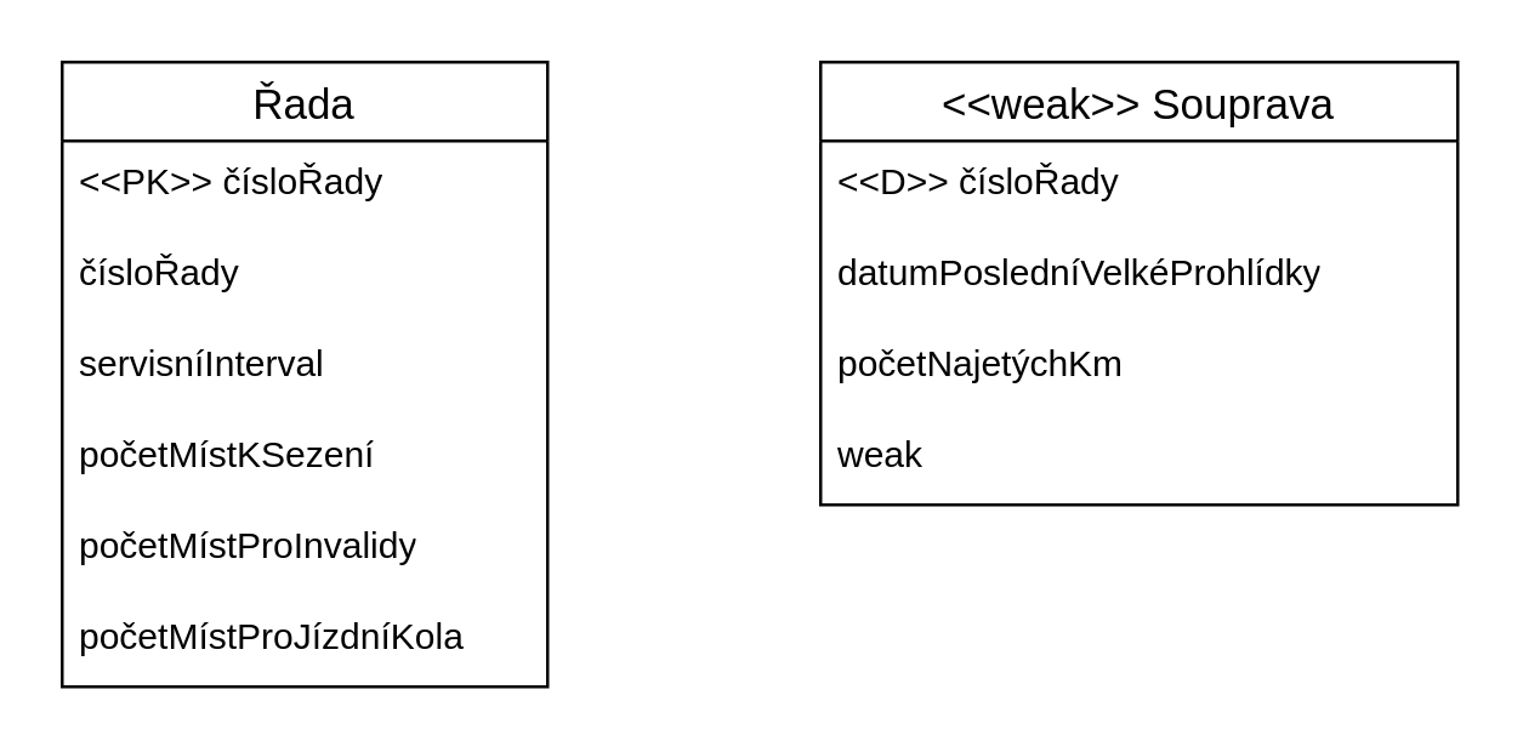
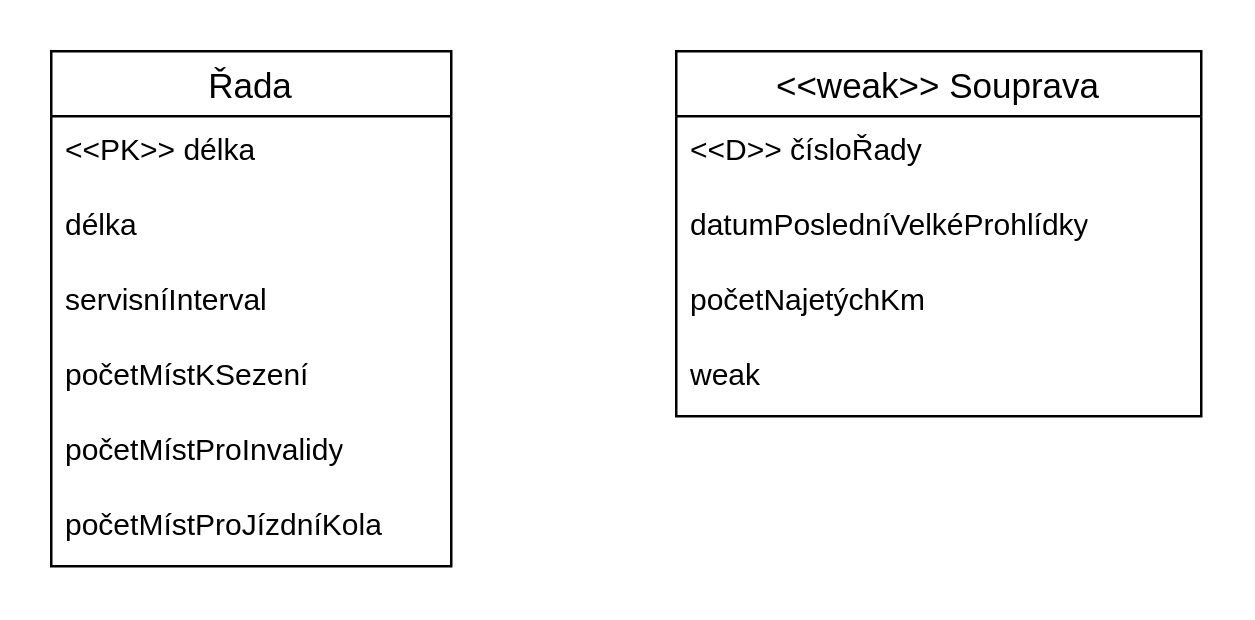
  <mxCell id="0" />
  <mxCell id="1" parent="0" />
  <mxCell id="2" value="Řada" style="swimlane;fontStyle=0;childLayout=stackLayout;horizontal=1;startSize=26;horizontalStack=0;resizeParent=1;resizeParentMax=0;resizeLast=0;collapsible=1;marginBottom=0;align=center;fontSize=14;" vertex="1" parent="1"><mxGeometry x="20" y="20" width="160" height="206" as="geometry" /></mxCell>
- <mxCell id="3" value="&amp;lt;&amp;lt;PK&amp;gt;&amp;gt; čísloŘady" style="text;strokeColor=none;fillColor=none;spacingLeft=4;spacingRight=4;overflow=hidden;rotatable=0;points=[[0,0.5],[1,0.5]];portConstraint=eastwest;fontSize=12;whiteSpace=wrap;html=1;" vertex="1" parent="2"><mxGeometry y="26" width="160" height="30" as="geometry" /></mxCell>
- <mxCell id="4" value="&lt;div&gt;čísloŘady&lt;/div&gt;" style="text;strokeColor=none;fillColor=none;spacingLeft=4;spacingRight=4;overflow=hidden;rotatable=0;points=[[0,0.5],[1,0.5]];portConstraint=eastwest;fontSize=12;whiteSpace=wrap;html=1;" vertex="1" parent="2"><mxGeometry y="56" width="160" height="30" as="geometry" /></mxCell>
+ <mxCell id="3" value="&amp;lt;&amp;lt;PK&amp;gt;&amp;gt; délka" style="text;strokeColor=none;fillColor=none;spacingLeft=4;spacingRight=4;overflow=hidden;rotatable=0;points=[[0,0.5],[1,0.5]];portConstraint=eastwest;fontSize=12;whiteSpace=wrap;html=1;" vertex="1" parent="2"><mxGeometry y="26" width="160" height="30" as="geometry" /></mxCell>
+ <mxCell id="4" value="&lt;div&gt;délka&lt;/div&gt;" style="text;strokeColor=none;fillColor=none;spacingLeft=4;spacingRight=4;overflow=hidden;rotatable=0;points=[[0,0.5],[1,0.5]];portConstraint=eastwest;fontSize=12;whiteSpace=wrap;html=1;" vertex="1" parent="2"><mxGeometry y="56" width="160" height="30" as="geometry" /></mxCell>
  <mxCell id="5" value="servisníInterval" style="text;strokeColor=none;fillColor=none;spacingLeft=4;spacingRight=4;overflow=hidden;rotatable=0;points=[[0,0.5],[1,0.5]];portConstraint=eastwest;fontSize=12;whiteSpace=wrap;html=1;" vertex="1" parent="2"><mxGeometry y="86" width="160" height="30" as="geometry" /></mxCell>
  <mxCell id="6" value="početMístKSezení" style="text;strokeColor=none;fillColor=none;spacingLeft=4;spacingRight=4;overflow=hidden;rotatable=0;points=[[0,0.5],[1,0.5]];portConstraint=eastwest;fontSize=12;whiteSpace=wrap;html=1;" vertex="1" parent="2"><mxGeometry y="116" width="160" height="30" as="geometry" /></mxCell>
  <mxCell id="7" value="&lt;div&gt;početMístProInvalidy&lt;/div&gt;" style="text;strokeColor=none;fillColor=none;spacingLeft=4;spacingRight=4;overflow=hidden;rotatable=0;points=[[0,0.5],[1,0.5]];portConstraint=eastwest;fontSize=12;whiteSpace=wrap;html=1;" vertex="1" parent="2"><mxGeometry y="146" width="160" height="30" as="geometry" /></mxCell>
  <mxCell id="8" value="&lt;div&gt;početMístProJízdníKola&lt;/div&gt;" style="text;strokeColor=none;fillColor=none;spacingLeft=4;spacingRight=4;overflow=hidden;rotatable=0;points=[[0,0.5],[1,0.5]];portConstraint=eastwest;fontSize=12;whiteSpace=wrap;html=1;" vertex="1" parent="2"><mxGeometry y="176" width="160" height="30" as="geometry" /></mxCell>
  <mxCell id="9" value="&lt;&lt;weak&gt;&gt; Souprava" style="swimlane;fontStyle=0;childLayout=stackLayout;horizontal=1;startSize=26;horizontalStack=0;resizeParent=1;resizeParentMax=0;resizeLast=0;collapsible=1;marginBottom=0;align=center;fontSize=14;" vertex="1" parent="1"><mxGeometry x="270" y="20" width="210" height="146" as="geometry" /></mxCell>
  <mxCell id="10" value="&amp;lt;&amp;lt;D&amp;gt;&amp;gt; čísloŘady" style="text;strokeColor=none;fillColor=none;spacingLeft=4;spacingRight=4;overflow=hidden;rotatable=0;points=[[0,0.5],[1,0.5]];portConstraint=eastwest;fontSize=12;whiteSpace=wrap;html=1;" vertex="1" parent="9"><mxGeometry y="26" width="210" height="30" as="geometry" /></mxCell>
  <mxCell id="11" value="datumPosledníVelkéProhlídky" style="text;strokeColor=none;fillColor=none;spacingLeft=4;spacingRight=4;overflow=hidden;rotatable=0;points=[[0,0.5],[1,0.5]];portConstraint=eastwest;fontSize=12;whiteSpace=wrap;html=1;" vertex="1" parent="9"><mxGeometry y="56" width="210" height="30" as="geometry" /></mxCell>
  <mxCell id="12" value="početNajetýchKm" style="text;strokeColor=none;fillColor=none;spacingLeft=4;spacingRight=4;overflow=hidden;rotatable=0;points=[[0,0.5],[1,0.5]];portConstraint=eastwest;fontSize=12;whiteSpace=wrap;html=1;" vertex="1" parent="9"><mxGeometry y="86" width="210" height="30" as="geometry" /></mxCell>
  <mxCell id="13" value="weak" style="text;strokeColor=none;fillColor=none;spacingLeft=4;spacingRight=4;overflow=hidden;rotatable=0;points=[[0,0.5],[1,0.5]];portConstraint=eastwest;fontSize=12;whiteSpace=wrap;html=1;" vertex="1" parent="9"><mxGeometry y="116" width="210" height="30" as="geometry" /></mxCell>
